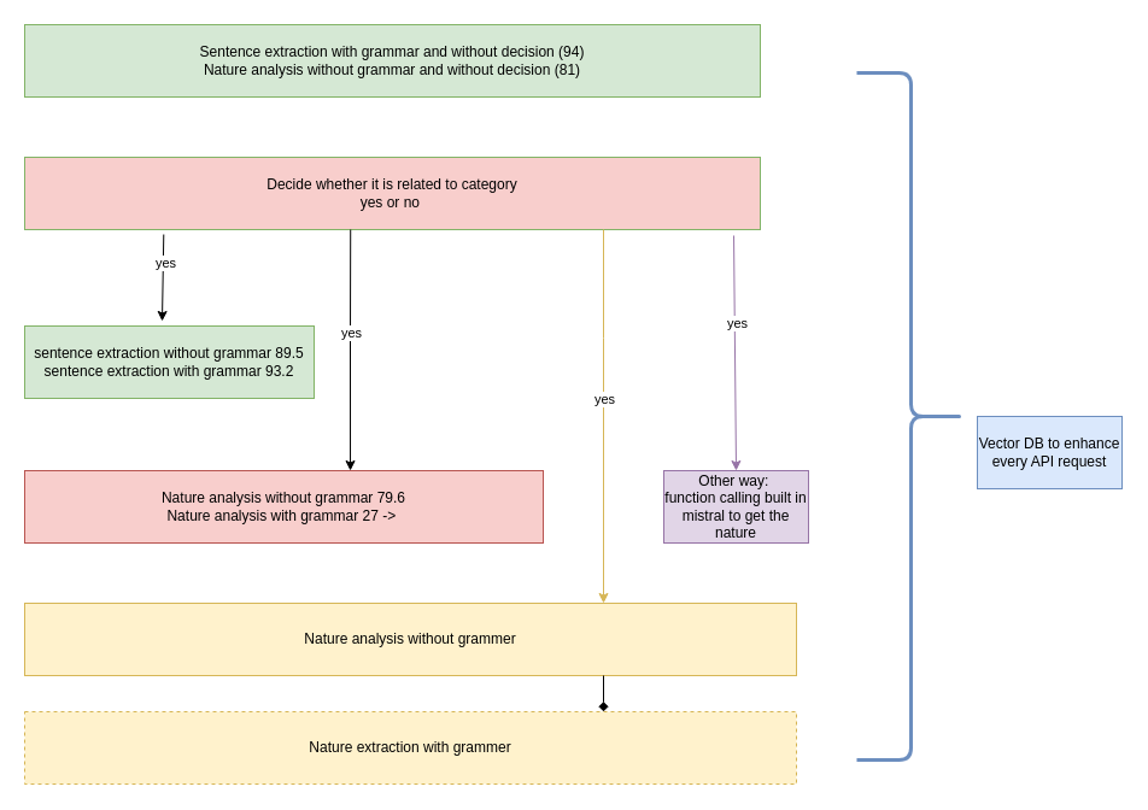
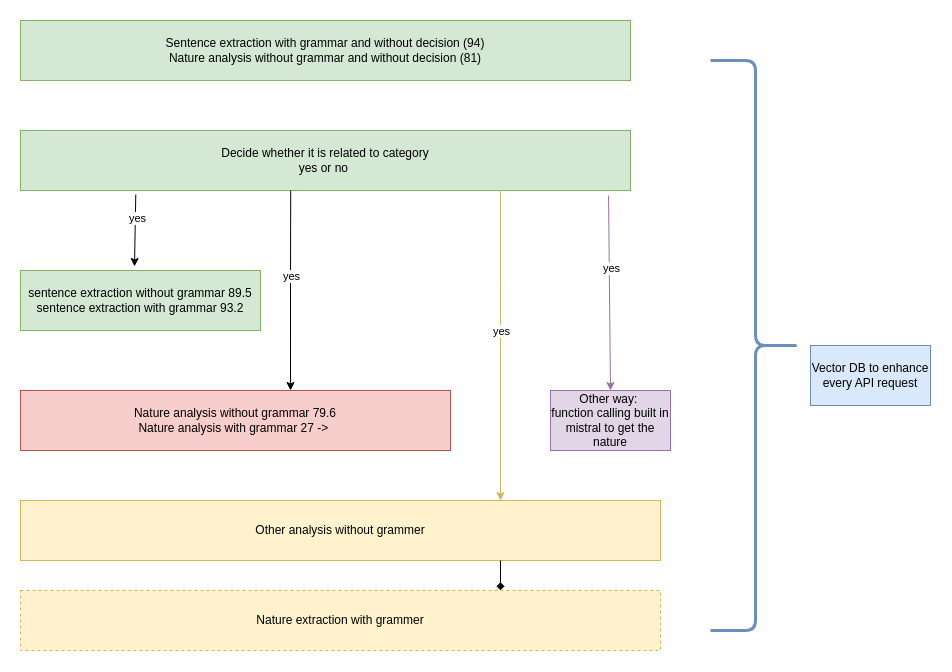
  <mxCell id="0" />
  <mxCell id="1" parent="0" />
- <mxCell id="2" value="Decide whether it is related to category&lt;div&gt;yes or no&amp;nbsp;&lt;/div&gt;" style="rounded=0;whiteSpace=wrap;html=1;fillColor=#f8cecc;strokeColor=#82b366;" parent="1" vertex="1"><mxGeometry x="20" y="130" width="610" height="60" as="geometry" /></mxCell>
+ <mxCell id="2" value="Decide whether it is related to category&lt;div&gt;yes or no&amp;nbsp;&lt;/div&gt;" style="rounded=0;whiteSpace=wrap;html=1;fillColor=#d5e8d4;strokeColor=#82b366;" parent="1" vertex="1"><mxGeometry x="20" y="130" width="610" height="60" as="geometry" /></mxCell>
  <mxCell id="3" value="sentence extraction without grammar 89.5&lt;div&gt;sentence extraction with grammar&amp;nbsp;93.2&lt;br&gt;&lt;/div&gt;" style="rounded=0;whiteSpace=wrap;html=1;fillColor=#d5e8d4;strokeColor=#82b366;" parent="1" vertex="1"><mxGeometry x="20" y="270" width="240" height="60" as="geometry" /></mxCell>
  <mxCell id="4" value="" style="endArrow=classic;html=1;rounded=0;entryX=0.628;entryY=0;entryDx=0;entryDy=0;entryPerimeter=0;exitX=0.443;exitY=1;exitDx=0;exitDy=0;exitPerimeter=0;" parent="1" source="2" target="8" edge="1"><mxGeometry width="50" height="50" relative="1" as="geometry"><mxPoint x="290" y="200" as="sourcePoint" /><mxPoint x="290" y="380" as="targetPoint" /><Array as="points"><mxPoint x="290" y="280" /></Array></mxGeometry></mxCell>
  <mxCell id="5" value="yes" style="edgeLabel;html=1;align=center;verticalAlign=middle;resizable=0;points=[];" parent="4" vertex="1" connectable="0"><mxGeometry x="-0.136" relative="1" as="geometry"><mxPoint as="offset" /></mxGeometry></mxCell>
  <mxCell id="6" value="" style="endArrow=classic;html=1;rounded=0;exitX=0.189;exitY=1.067;exitDx=0;exitDy=0;exitPerimeter=0;entryX=0.475;entryY=-0.067;entryDx=0;entryDy=0;entryPerimeter=0;" parent="1" source="2" target="3" edge="1"><mxGeometry width="50" height="50" relative="1" as="geometry"><mxPoint x="150" y="200" as="sourcePoint" /><mxPoint x="144" y="271" as="targetPoint" /></mxGeometry></mxCell>
  <mxCell id="7" value="yes" style="edgeLabel;html=1;align=center;verticalAlign=middle;resizable=0;points=[];" parent="6" vertex="1" connectable="0"><mxGeometry x="-0.358" y="2" relative="1" as="geometry"><mxPoint as="offset" /></mxGeometry></mxCell>
  <mxCell id="8" value="Nature analysis without grammar 79.6&lt;br&gt;Nature analysis with grammar 27 -&amp;gt;&amp;nbsp;" style="rounded=0;whiteSpace=wrap;html=1;fillColor=#f8cecc;strokeColor=#b85450;" parent="1" vertex="1"><mxGeometry x="20" y="390" width="430" height="60" as="geometry" /></mxCell>
  <mxCell id="9" value="Sentence extraction with grammar and without decision (94)&lt;br&gt;Nature analysis without grammar and without decision (81)" style="rounded=0;whiteSpace=wrap;html=1;fillColor=#d5e8d4;strokeColor=#82b366;" parent="1" vertex="1"><mxGeometry x="20" y="20" width="610" height="60" as="geometry" /></mxCell>
  <mxCell id="10" value="" style="endArrow=classic;html=1;rounded=0;exitX=0.443;exitY=1;exitDx=0;exitDy=0;exitPerimeter=0;fillColor=#fff2cc;strokeColor=#d6b656;" parent="1" edge="1"><mxGeometry width="50" height="50" relative="1" as="geometry"><mxPoint x="500" y="190" as="sourcePoint" /><mxPoint x="500" y="500" as="targetPoint" /><Array as="points"><mxPoint x="500" y="280" /></Array></mxGeometry></mxCell>
  <mxCell id="11" value="yes" style="edgeLabel;html=1;align=center;verticalAlign=middle;resizable=0;points=[];" parent="10" vertex="1" connectable="0"><mxGeometry x="-0.136" relative="1" as="geometry"><mxPoint y="6" as="offset" /></mxGeometry></mxCell>
- <mxCell id="12" value="Nature analysis without grammer" style="rounded=0;whiteSpace=wrap;html=1;fillColor=#fff2cc;strokeColor=#d6b656;" parent="1" vertex="1"><mxGeometry x="20" y="500" width="640" height="60" as="geometry" /></mxCell>
+ <mxCell id="12" value="Other analysis without grammer" style="rounded=0;whiteSpace=wrap;html=1;fillColor=#fff2cc;strokeColor=#d6b656;" parent="1" vertex="1"><mxGeometry x="20" y="500" width="640" height="60" as="geometry" /></mxCell>
  <mxCell id="13" value="Nature extraction with grammer" style="rounded=0;whiteSpace=wrap;html=1;fillColor=#fff2cc;strokeColor=#d6b656;dashed=1;" parent="1" vertex="1"><mxGeometry x="20" y="590" width="640" height="60" as="geometry" /></mxCell>
  <mxCell id="14" value="" style="endArrow=diamond;html=1;rounded=0;entryX=0.75;entryY=0;entryDx=0;entryDy=0;exitX=0.75;exitY=1;exitDx=0;exitDy=0;" parent="1" source="12" target="13" edge="1"><mxGeometry width="50" height="50" relative="1" as="geometry"><mxPoint x="310" y="480" as="sourcePoint" /><mxPoint x="360" y="430" as="targetPoint" /></mxGeometry></mxCell>
  <mxCell id="15" value="Other way:&amp;nbsp;&lt;br&gt;function calling built in mistral to get the nature" style="whiteSpace=wrap;html=1;fillColor=#e1d5e7;strokeColor=#9673a6;" vertex="1" parent="1"><mxGeometry x="550" y="390" width="120" height="60" as="geometry" /></mxCell>
  <mxCell id="16" value="" style="endArrow=classic;html=1;rounded=0;exitX=0.964;exitY=1.083;exitDx=0;exitDy=0;exitPerimeter=0;entryX=0.5;entryY=0;entryDx=0;entryDy=0;fillColor=#e1d5e7;strokeColor=#9673a6;" edge="1" parent="1" source="2" target="15"><mxGeometry width="50" height="50" relative="1" as="geometry"><mxPoint x="650" y="270" as="sourcePoint" /><mxPoint x="700" y="220" as="targetPoint" /></mxGeometry></mxCell>
  <mxCell id="17" value="yes" style="edgeLabel;html=1;align=center;verticalAlign=middle;resizable=0;points=[];" vertex="1" connectable="0" parent="16"><mxGeometry x="-0.251" y="2" relative="1" as="geometry"><mxPoint as="offset" /></mxGeometry></mxCell>
  <mxCell id="18" value="Vector DB to enhance every API request" style="rounded=0;whiteSpace=wrap;html=1;fillColor=#dae8fc;strokeColor=#6c8ebf;" vertex="1" parent="1"><mxGeometry x="810" y="345" width="120" height="60" as="geometry" /></mxCell>
  <mxCell id="19" value="" style="shape=curlyBracket;whiteSpace=wrap;html=1;rounded=1;flipH=1;labelPosition=right;verticalLabelPosition=middle;align=left;verticalAlign=middle;fillColor=#dae8fc;strokeColor=#6c8ebf;strokeWidth=3;" vertex="1" parent="1"><mxGeometry x="710" y="60" width="90" height="570" as="geometry" /></mxCell>
